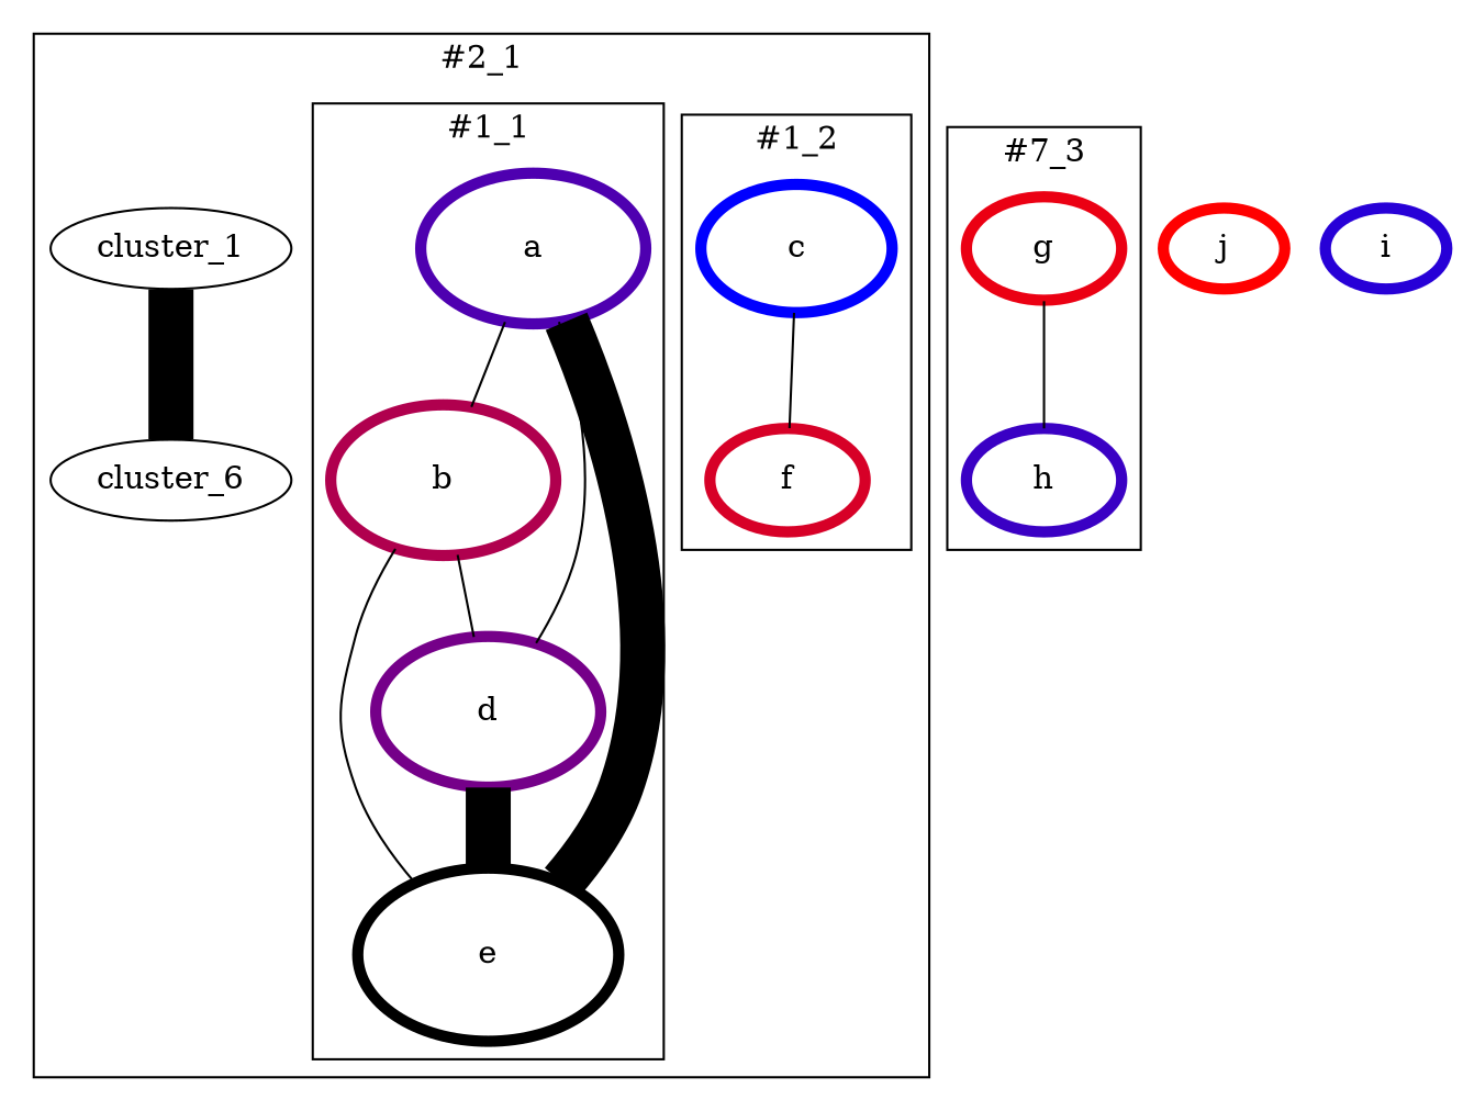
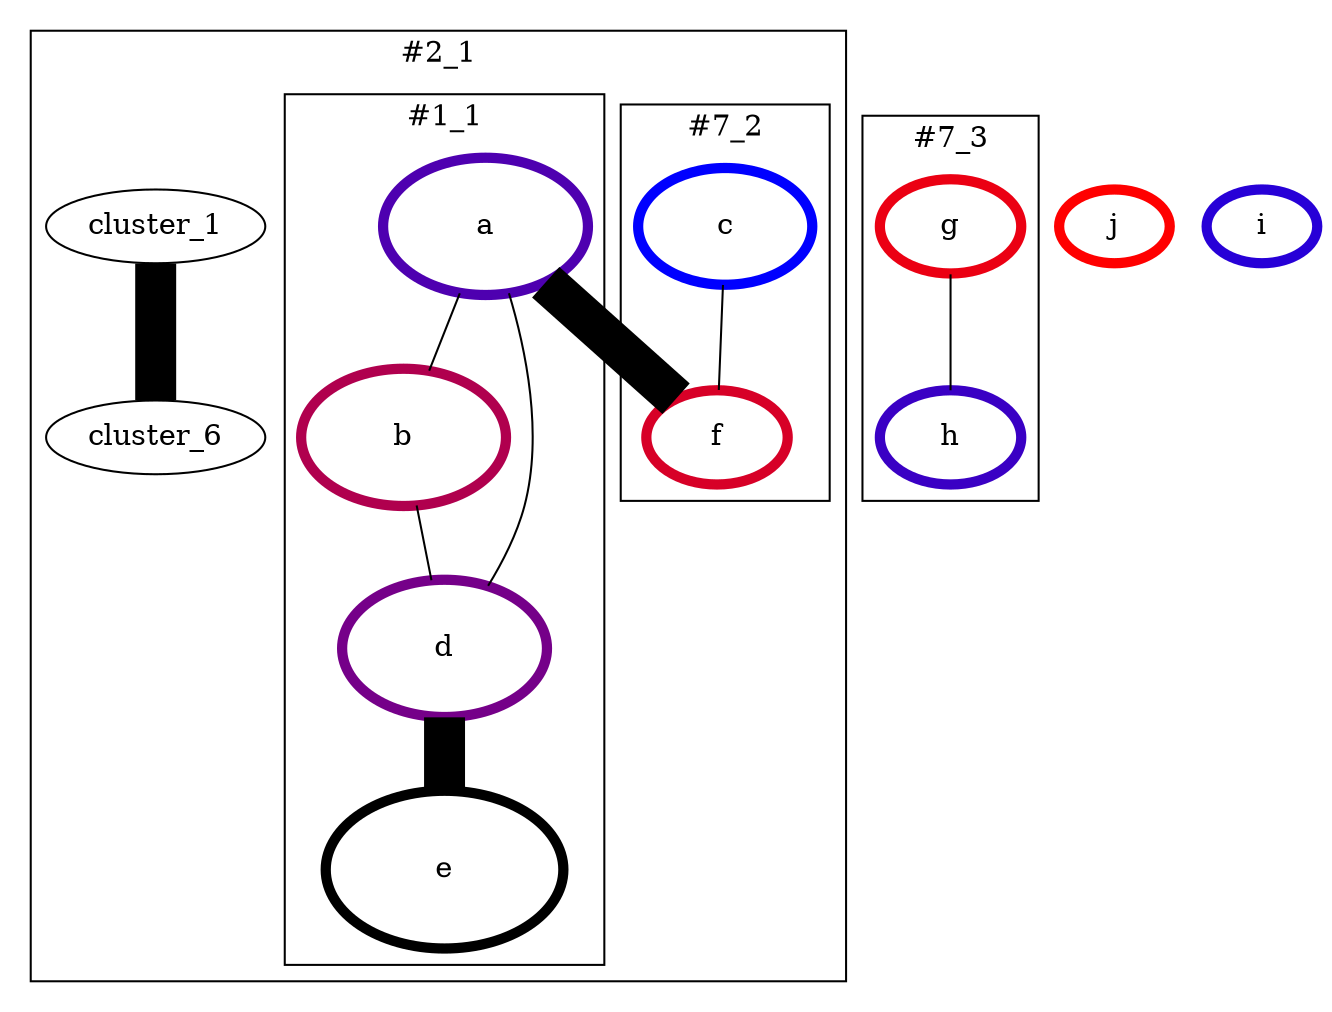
  digraph {
    node [style="setlinewidth(5)"]
    edge [dir=none style="setlinewidth(1)"]
    n1 [color="#0000ff" height=0.7857142855 label=c width=1.17857142825]
    n2 [color="#d70027" height=0.642857143 label=f width=0.9642857144999999]
    n3 [color="#4e00b0" height=0.9285714285 label=a width=1.39285714275]
    n4 [color="#b0004e" height=0.9285714285 label=b width=1.39285714275]
    n5 [color="#750089" height=0.9285714285 label=d width=1.39285714275]
    n6 [color=black height=1.0714285715 label=e width=1.60714285725]
    n7 [label=cluster_1 style=""]
    n8 [label=cluster_6 style=""]
    n9 [color="#eb0013" height=0.642857143 label=g width=0.9642857144999999]
    n10 [color="#3a00c4" height=0.642857143 label=h width=0.9642857144999999]
    n11 [color="#ff0000" height=0.5 label=j width=0.75]
    n12 [color="#2700d7" height=0.5 label=i width=0.75]
    subgraph cluster_1 {
      label="#2_1"
      n7
      n8
      subgraph cluster_2 {
-       label="#1_2"
+       label="#7_2"
        n1
        n2
      }
      subgraph cluster_3 {
        label="#1_1"
        n3
        n4
        n5
        n6
      }
    }
    subgraph cluster_4 {
      label="#7_3"
      n9
      n10
    }
    n1 -> n2
    n3 -> n4
    n3 -> n5
-   n3 -> n6 [style="setlinewidth(20)"]
+   n3 -> n2 [style="setlinewidth(20)"]
    n4 -> n5
-   n4 -> n6
    n5 -> n6 [style="setlinewidth(20)"]
    n7 -> n8 [style="setlinewidth(20)"]
    n9 -> n10
  }
